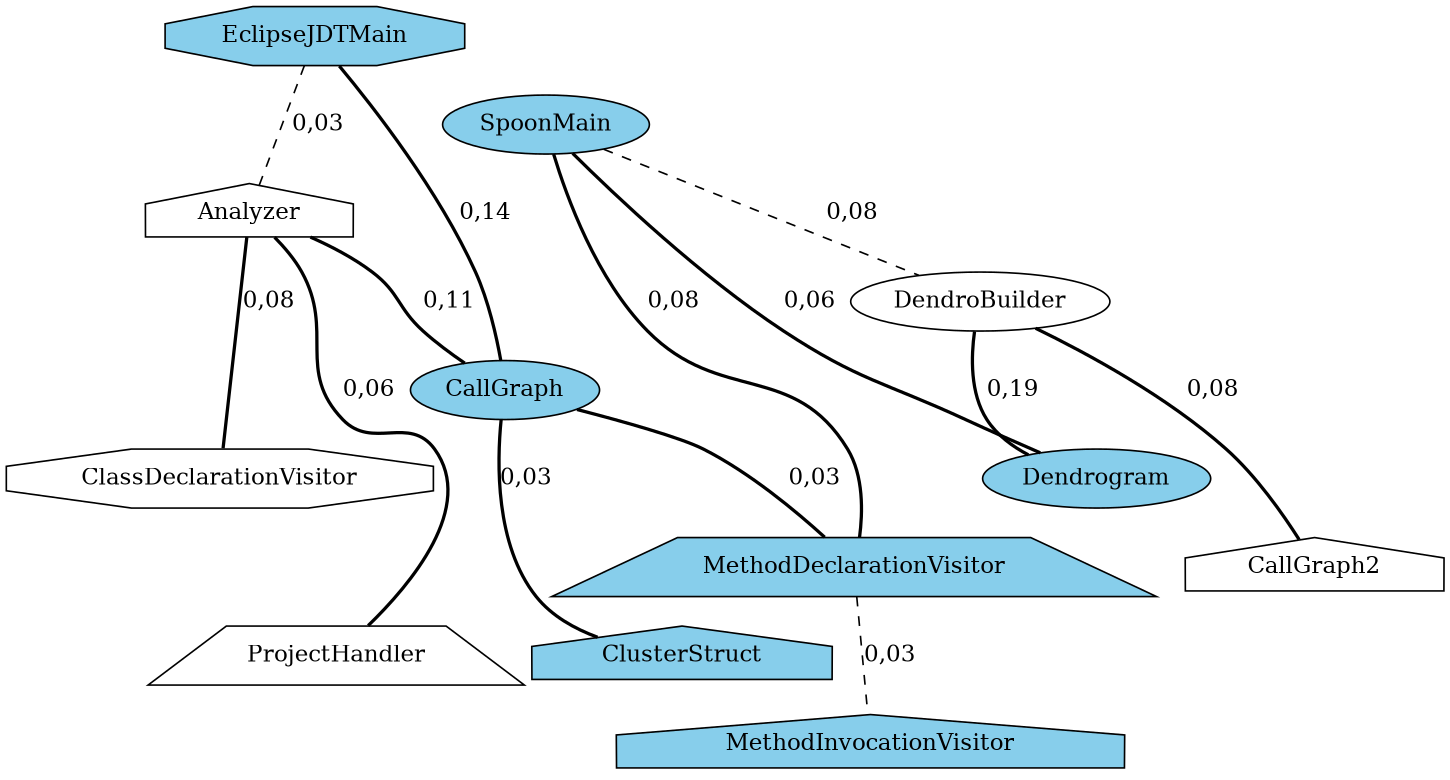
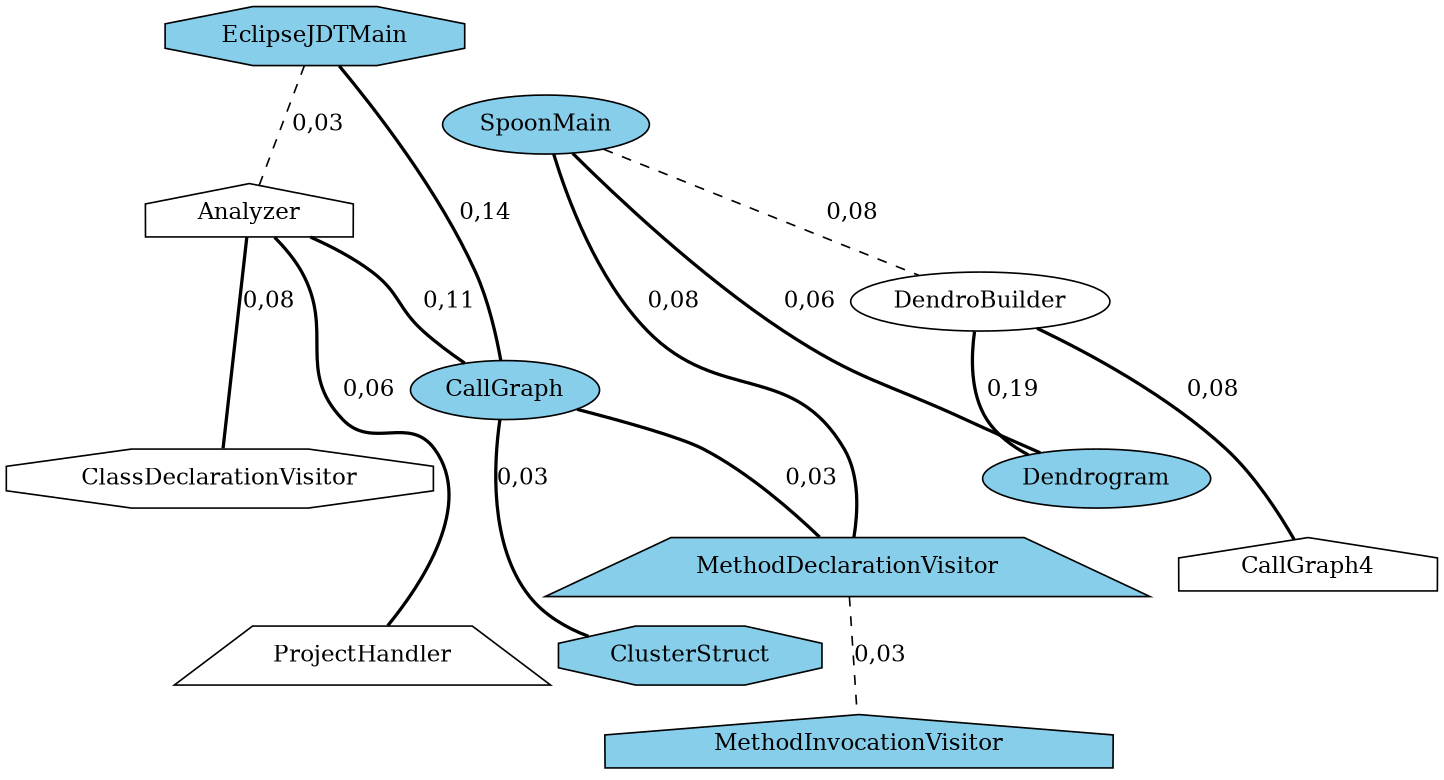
  strict graph {
    node [fillcolor=skyblue shape=ellipse style=filled]
    edge [style=bold weight=0.027777777777777776]
-   ClusterStruct [shape=house]
+   ClusterStruct [shape=octagon]
    CallGraph
    MethodDeclarationVisitor [shape=trapezium]
    MethodInvocationVisitor [shape=house]
    SpoonMain
    DendroBuilder [fillcolor=white]
    Dendrogram
-   CallGraph2 [fillcolor=white shape=house]
+   CallGraph2 [fillcolor=white shape=house label=CallGraph4]
    Analyzer [fillcolor=white shape=house]
    ClassDeclarationVisitor [fillcolor=white shape=octagon]
    ProjectHandler [fillcolor=white shape=trapezium]
    EclipseJDTMain [shape=octagon]
    CallGraph -- ClusterStruct [label="0,03"]
    CallGraph -- MethodDeclarationVisitor [label="0,03"]
    MethodDeclarationVisitor -- MethodInvocationVisitor [label="0,03" style=dashed]
    SpoonMain -- MethodDeclarationVisitor [label="0,08" weight=0.08333333333333333]
    SpoonMain -- DendroBuilder [label="0,08" style=dashed weight=0.08333333333333333]
    SpoonMain -- Dendrogram [label="0,06" weight=0.05555555555555555]
    DendroBuilder -- Dendrogram [label="0,19" weight=0.19444444444444445]
    DendroBuilder -- CallGraph2 [label="0,08" weight=0.08333333333333333]
    Analyzer -- CallGraph [label="0,11" weight=0.1111111111111111]
    Analyzer -- ClassDeclarationVisitor [label="0,08" weight=0.08333333333333333]
    Analyzer -- ProjectHandler [label="0,06" weight=0.05555555555555555]
    EclipseJDTMain -- CallGraph [label="0,14" weight=0.1388888888888889]
    EclipseJDTMain -- Analyzer [label="0,03" style=dashed]
  }
